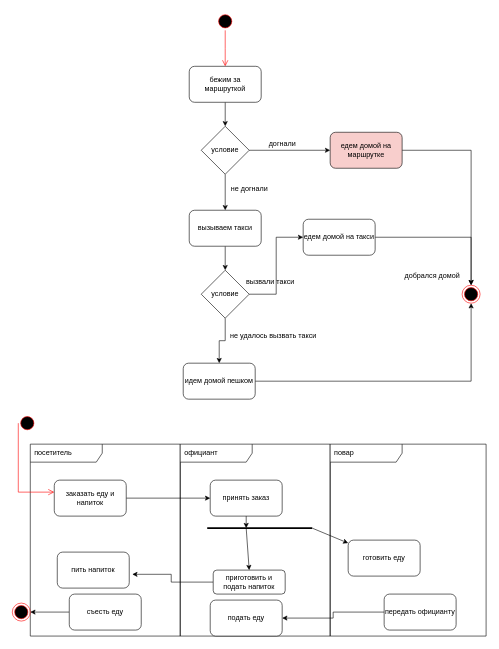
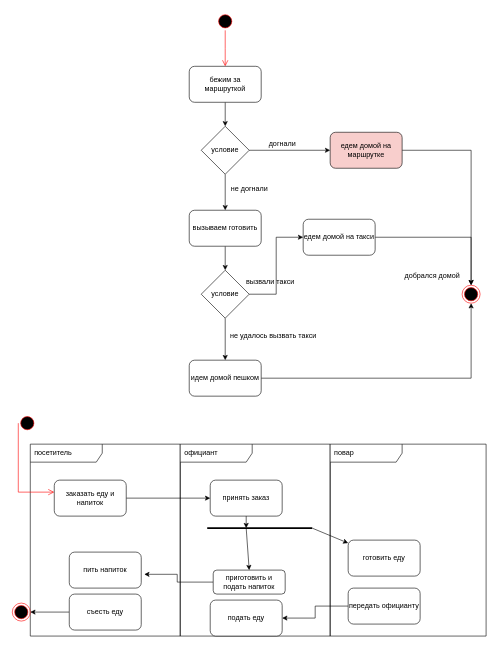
  <mxCell id="0" />
  <mxCell id="1" parent="0" />
  <mxCell id="2" value="" style="ellipse;html=1;shape=startState;fillColor=#000000;strokeColor=#ff0000;" vertex="1" parent="1"><mxGeometry x="360" y="20" width="30" height="30" as="geometry" /></mxCell>
  <mxCell id="3" value="" style="edgeStyle=orthogonalEdgeStyle;html=1;verticalAlign=bottom;endArrow=open;endSize=8;strokeColor=#ff0000;rounded=0;" edge="1" source="2" parent="1"><mxGeometry relative="1" as="geometry"><mxPoint x="375" y="110" as="targetPoint" /></mxGeometry></mxCell>
  <mxCell id="4" value="" style="ellipse;html=1;shape=endState;fillColor=#000000;strokeColor=#ff0000;" vertex="1" parent="1"><mxGeometry x="770" y="475" width="30" height="30" as="geometry" /></mxCell>
  <mxCell id="5" style="edgeStyle=orthogonalEdgeStyle;rounded=0;orthogonalLoop=1;jettySize=auto;html=1;exitX=0.5;exitY=1;exitDx=0;exitDy=0;entryX=0.5;entryY=0;entryDx=0;entryDy=0;" edge="1" parent="1" source="6" target="13"><mxGeometry relative="1" as="geometry" /></mxCell>
  <mxCell id="6" value="бежим за маршруткой" style="rounded=1;whiteSpace=wrap;html=1;" vertex="1" parent="1"><mxGeometry x="315" y="110" width="120" height="60" as="geometry" /></mxCell>
  <mxCell id="7" style="edgeStyle=orthogonalEdgeStyle;rounded=0;orthogonalLoop=1;jettySize=auto;html=1;exitX=0.5;exitY=1;exitDx=0;exitDy=0;" edge="1" parent="1" source="8" target="18"><mxGeometry relative="1" as="geometry" /></mxCell>
- <mxCell id="8" value="вызываем такси" style="rounded=1;whiteSpace=wrap;html=1;" vertex="1" parent="1"><mxGeometry x="315" y="350" width="120" height="60" as="geometry" /></mxCell>
+ <mxCell id="8" value="вызываем готовить" style="rounded=1;whiteSpace=wrap;html=1;" vertex="1" parent="1"><mxGeometry x="315" y="350" width="120" height="60" as="geometry" /></mxCell>
  <mxCell id="9" style="edgeStyle=orthogonalEdgeStyle;rounded=0;orthogonalLoop=1;jettySize=auto;html=1;exitX=1;exitY=0.5;exitDx=0;exitDy=0;" edge="1" parent="1" source="10" target="4"><mxGeometry relative="1" as="geometry" /></mxCell>
  <mxCell id="10" value="едем домой на маршрутке" style="rounded=1;whiteSpace=wrap;html=1;fillColor=#f8cecc;" vertex="1" parent="1"><mxGeometry x="550" y="220" width="120" height="60" as="geometry" /></mxCell>
  <mxCell id="11" style="edgeStyle=orthogonalEdgeStyle;rounded=0;orthogonalLoop=1;jettySize=auto;html=1;entryX=0;entryY=0.5;entryDx=0;entryDy=0;" edge="1" parent="1" source="13" target="10"><mxGeometry relative="1" as="geometry" /></mxCell>
  <mxCell id="12" style="edgeStyle=orthogonalEdgeStyle;rounded=0;orthogonalLoop=1;jettySize=auto;html=1;exitX=0.5;exitY=1;exitDx=0;exitDy=0;" edge="1" parent="1" source="13" target="8"><mxGeometry relative="1" as="geometry" /></mxCell>
  <mxCell id="13" value="условие" style="rhombus;whiteSpace=wrap;html=1;" vertex="1" parent="1"><mxGeometry x="335" y="210" width="80" height="80" as="geometry" /></mxCell>
  <mxCell id="14" value="догнали" style="text;html=1;align=center;verticalAlign=middle;resizable=0;points=[];autosize=1;strokeColor=none;fillColor=none;" vertex="1" parent="1"><mxGeometry x="435" y="225" width="70" height="30" as="geometry" /></mxCell>
  <mxCell id="15" value="не догнали" style="text;html=1;align=center;verticalAlign=middle;resizable=0;points=[];autosize=1;strokeColor=none;fillColor=none;" vertex="1" parent="1"><mxGeometry x="370" y="300" width="90" height="30" as="geometry" /></mxCell>
  <mxCell id="16" style="edgeStyle=orthogonalEdgeStyle;rounded=0;orthogonalLoop=1;jettySize=auto;html=1;exitX=1;exitY=0.5;exitDx=0;exitDy=0;entryX=0;entryY=0.5;entryDx=0;entryDy=0;" edge="1" parent="1" source="18" target="20"><mxGeometry relative="1" as="geometry" /></mxCell>
  <mxCell id="17" style="edgeStyle=orthogonalEdgeStyle;rounded=0;orthogonalLoop=1;jettySize=auto;html=1;exitX=0.5;exitY=1;exitDx=0;exitDy=0;entryX=0.5;entryY=0;entryDx=0;entryDy=0;" edge="1" parent="1" source="18" target="23"><mxGeometry relative="1" as="geometry" /></mxCell>
  <mxCell id="18" value="условие" style="rhombus;whiteSpace=wrap;html=1;" vertex="1" parent="1"><mxGeometry x="335" y="450" width="80" height="80" as="geometry" /></mxCell>
  <mxCell id="19" style="edgeStyle=orthogonalEdgeStyle;rounded=0;orthogonalLoop=1;jettySize=auto;html=1;exitX=1;exitY=0.5;exitDx=0;exitDy=0;" edge="1" parent="1" source="20" target="4"><mxGeometry relative="1" as="geometry" /></mxCell>
  <mxCell id="20" value="едем домой на такси" style="rounded=1;whiteSpace=wrap;html=1;" vertex="1" parent="1"><mxGeometry x="505" y="365" width="120" height="60" as="geometry" /></mxCell>
  <mxCell id="21" value="вызвали такси" style="text;html=1;align=center;verticalAlign=middle;resizable=0;points=[];autosize=1;strokeColor=none;fillColor=none;" vertex="1" parent="1"><mxGeometry x="400" y="455" width="100" height="30" as="geometry" /></mxCell>
  <mxCell id="22" style="edgeStyle=orthogonalEdgeStyle;rounded=0;orthogonalLoop=1;jettySize=auto;html=1;exitX=1;exitY=0.5;exitDx=0;exitDy=0;entryX=0.5;entryY=1;entryDx=0;entryDy=0;" edge="1" parent="1" source="23" target="4"><mxGeometry relative="1" as="geometry" /></mxCell>
- <mxCell id="23" value="идем домой пешком" style="rounded=1;whiteSpace=wrap;html=1;" vertex="1" parent="1"><mxGeometry x="305" y="605" width="120" height="60" as="geometry" /></mxCell>
+ <mxCell id="23" value="идем домой пешком" style="rounded=1;whiteSpace=wrap;html=1;" vertex="1" parent="1"><mxGeometry x="315" y="600" width="120" height="60" as="geometry" /></mxCell>
  <mxCell id="24" value="не удалось вызвать такси" style="text;html=1;align=center;verticalAlign=middle;resizable=0;points=[];autosize=1;strokeColor=none;fillColor=none;" vertex="1" parent="1"><mxGeometry x="370" y="545" width="170" height="30" as="geometry" /></mxCell>
  <mxCell id="25" value="добрался домой" style="text;html=1;align=center;verticalAlign=middle;resizable=0;points=[];autosize=1;strokeColor=none;fillColor=none;" vertex="1" parent="1"><mxGeometry x="660" y="445" width="120" height="30" as="geometry" /></mxCell>
  <mxCell id="26" value="посетитель" style="shape=umlFrame;whiteSpace=wrap;html=1;width=120;height=30;boundedLbl=1;verticalAlign=middle;align=left;spacingLeft=5;" vertex="1" parent="1"><mxGeometry x="50" y="740" width="250" height="320" as="geometry" /></mxCell>
  <mxCell id="27" value="официант" style="shape=umlFrame;whiteSpace=wrap;html=1;width=120;height=30;boundedLbl=1;verticalAlign=middle;align=left;spacingLeft=5;" vertex="1" parent="1"><mxGeometry x="300" y="740" width="250" height="320" as="geometry" /></mxCell>
  <mxCell id="28" value="повар" style="shape=umlFrame;whiteSpace=wrap;html=1;width=120;height=30;boundedLbl=1;verticalAlign=middle;align=left;spacingLeft=5;" vertex="1" parent="1"><mxGeometry x="550" y="740" width="260" height="320" as="geometry" /></mxCell>
  <mxCell id="29" value="" style="ellipse;html=1;shape=startState;fillColor=#000000;strokeColor=#ff0000;" vertex="1" parent="1"><mxGeometry x="30" y="690" width="30" height="30" as="geometry" /></mxCell>
  <mxCell id="30" value="" style="edgeStyle=orthogonalEdgeStyle;html=1;verticalAlign=bottom;endArrow=open;endSize=8;strokeColor=#ff0000;rounded=0;" edge="1" source="29" parent="1" target="32"><mxGeometry relative="1" as="geometry"><mxPoint x="440" y="970" as="targetPoint" /><Array as="points"><mxPoint x="30" y="820" /></Array></mxGeometry></mxCell>
  <mxCell id="31" style="edgeStyle=orthogonalEdgeStyle;rounded=0;orthogonalLoop=1;jettySize=auto;html=1;exitX=1;exitY=0.5;exitDx=0;exitDy=0;" edge="1" parent="1" source="32" target="34"><mxGeometry relative="1" as="geometry" /></mxCell>
  <mxCell id="32" value="заказать еду и напиток" style="rounded=1;whiteSpace=wrap;html=1;" vertex="1" parent="1"><mxGeometry x="90" y="800" width="120" height="60" as="geometry" /></mxCell>
  <mxCell id="33" style="edgeStyle=orthogonalEdgeStyle;rounded=0;orthogonalLoop=1;jettySize=auto;html=1;exitX=0.5;exitY=1;exitDx=0;exitDy=0;" edge="1" parent="1" source="34"><mxGeometry relative="1" as="geometry"><mxPoint x="410" y="880" as="targetPoint" /></mxGeometry></mxCell>
  <mxCell id="34" value="принять заказ" style="rounded=1;whiteSpace=wrap;html=1;" vertex="1" parent="1"><mxGeometry x="350" y="800" width="120" height="60" as="geometry" /></mxCell>
  <mxCell id="35" value="" style="endArrow=none;startArrow=none;endFill=0;startFill=0;endSize=8;html=1;verticalAlign=bottom;labelBackgroundColor=none;strokeWidth=3;rounded=0;" edge="1" parent="1"><mxGeometry width="160" relative="1" as="geometry"><mxPoint x="345" y="880" as="sourcePoint" /><mxPoint x="520" y="880" as="targetPoint" /><Array as="points"><mxPoint x="440" y="880" /></Array></mxGeometry></mxCell>
  <mxCell id="36" value="готовить еду" style="rounded=1;whiteSpace=wrap;html=1;" vertex="1" parent="1"><mxGeometry x="580" y="900" width="120" height="60" as="geometry" /></mxCell>
  <mxCell id="37" value="" style="endArrow=classic;html=1;rounded=0;" edge="1" parent="1" target="36"><mxGeometry width="50" height="50" relative="1" as="geometry"><mxPoint x="520" y="880" as="sourcePoint" /><mxPoint x="450" y="870" as="targetPoint" /></mxGeometry></mxCell>
  <mxCell id="38" style="edgeStyle=orthogonalEdgeStyle;rounded=0;orthogonalLoop=1;jettySize=auto;html=1;exitX=0;exitY=0.5;exitDx=0;exitDy=0;entryX=1.042;entryY=0.617;entryDx=0;entryDy=0;entryPerimeter=0;" edge="1" parent="1" source="39" target="41"><mxGeometry relative="1" as="geometry" /></mxCell>
  <mxCell id="39" value="приготовить и подать напиток" style="rounded=1;whiteSpace=wrap;html=1;" vertex="1" parent="1"><mxGeometry x="355" y="950" width="120" height="40" as="geometry" /></mxCell>
  <mxCell id="40" value="" style="endArrow=classic;html=1;rounded=0;entryX=0.5;entryY=0;entryDx=0;entryDy=0;" edge="1" parent="1" target="39"><mxGeometry width="50" height="50" relative="1" as="geometry"><mxPoint x="410" y="880" as="sourcePoint" /><mxPoint x="330" y="860" as="targetPoint" /></mxGeometry></mxCell>
- <mxCell id="41" value="пить напиток" style="rounded=1;whiteSpace=wrap;html=1;" vertex="1" parent="1"><mxGeometry x="95" y="920" width="120" height="60" as="geometry" /></mxCell>
+ <mxCell id="41" value="пить напиток" style="rounded=1;whiteSpace=wrap;html=1;" vertex="1" parent="1"><mxGeometry x="115" y="920" width="120" height="60" as="geometry" /></mxCell>
  <mxCell id="42" style="edgeStyle=orthogonalEdgeStyle;rounded=0;orthogonalLoop=1;jettySize=auto;html=1;exitX=0;exitY=0.5;exitDx=0;exitDy=0;entryX=1;entryY=0.5;entryDx=0;entryDy=0;" edge="1" parent="1" source="43" target="44"><mxGeometry relative="1" as="geometry" /></mxCell>
- <mxCell id="43" value="передать официанту" style="rounded=1;whiteSpace=wrap;html=1;" vertex="1" parent="1"><mxGeometry x="640" y="990" width="120" height="60" as="geometry" /></mxCell>
+ <mxCell id="43" value="передать официанту" style="rounded=1;whiteSpace=wrap;html=1;" vertex="1" parent="1"><mxGeometry x="580" y="980" width="120" height="60" as="geometry" /></mxCell>
  <mxCell id="44" value="подать еду" style="rounded=1;whiteSpace=wrap;html=1;" vertex="1" parent="1"><mxGeometry x="350" y="1000" width="120" height="60" as="geometry" /></mxCell>
  <mxCell id="45" style="edgeStyle=orthogonalEdgeStyle;rounded=0;orthogonalLoop=1;jettySize=auto;html=1;exitX=0;exitY=0.5;exitDx=0;exitDy=0;" edge="1" parent="1" source="46" target="47"><mxGeometry relative="1" as="geometry" /></mxCell>
  <mxCell id="46" value="съесть еду" style="rounded=1;whiteSpace=wrap;html=1;" vertex="1" parent="1"><mxGeometry x="115" y="990" width="120" height="60" as="geometry" /></mxCell>
  <mxCell id="47" value="" style="ellipse;html=1;shape=endState;fillColor=#000000;strokeColor=#ff0000;" vertex="1" parent="1"><mxGeometry y="1005" width="30" height="30" as="geometry" x="20" /></mxCell>
